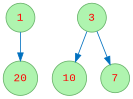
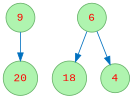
  digraph {
    fontname="Liberation Mono"
    node [color="#66B268" fillcolor="#AFF4AF" fontcolor=red fontname="Liberation Mono" shape=circle style=filled]
    edge [color="#0070BF" fontname="Liberation Mono"]
-   n1 [label=1]
+   n1 [label=9]
    n2 [label=20]
-   n3 [label=3]
-   n4 [label=10]
-   n5 [label=7]
+   n3 [label=6]
+   n4 [label=18]
+   n5 [label=4]
    n1 -> n2
    n3 -> n4
    n3 -> n5
  }
